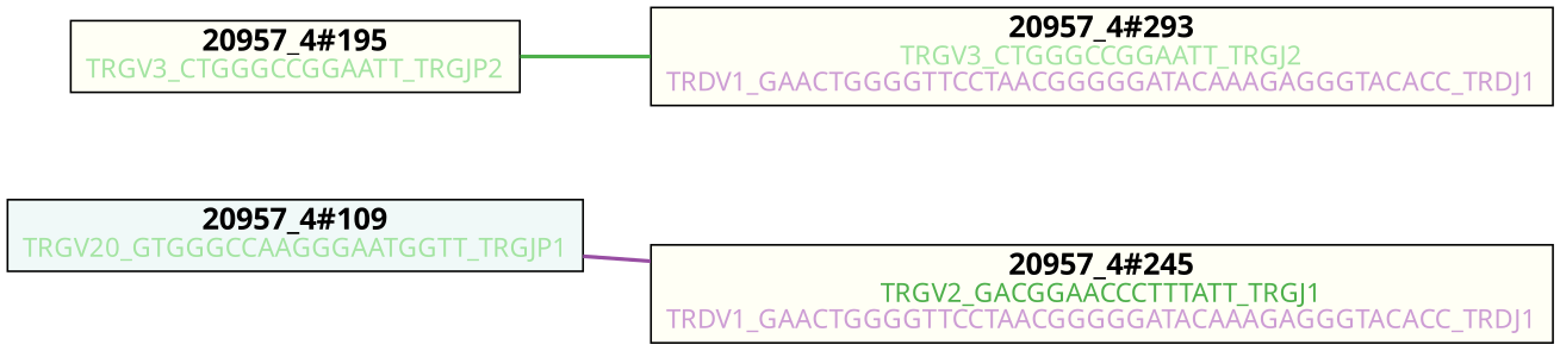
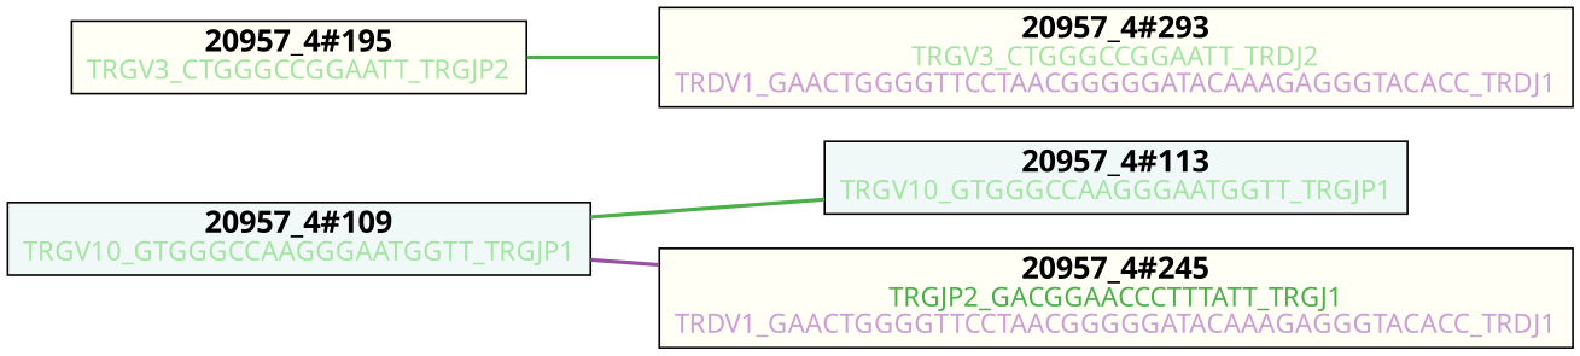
  graph {
    rankdir=LR
    node [fillcolor="#ffffb320" fontname="helvetica neue" shape=box style=filled]
    edge [color="#4daf4a" penwidth=2 weight=1]
-   n1 [fillcolor="#8dd3c720" label=<<FONT POINT-SIZE="16"><B>20957_4#109</B></FONT><BR/><FONT COLOR = "#a4e4a2">TRGV20_GTGGGCCAAGGGAATGGTT_TRGJP1</FONT>>]
-   n3 [label=<<FONT POINT-SIZE="16"><B>20957_4#245</B></FONT><BR/><FONT COLOR = "#4daf4a">TRGV2_GACGGAACCCTTTATT_TRGJ1</FONT><BR/><FONT COLOR = "#cd9dd4">TRDV1_GAACTGGGGTTCCTAACGGGGGATACAAAGAGGGTACACC_TRDJ1</FONT>>]
+   n1 [fillcolor="#8dd3c720" label=<<FONT POINT-SIZE="16"><B>20957_4#109</B></FONT><BR/><FONT COLOR = "#a4e4a2">TRGV10_GTGGGCCAAGGGAATGGTT_TRGJP1</FONT>>]
+   n2 [fillcolor="#8dd3c720" label=<<FONT POINT-SIZE="16"><B>20957_4#113</B></FONT><BR/><FONT COLOR = "#a4e4a2">TRGV10_GTGGGCCAAGGGAATGGTT_TRGJP1</FONT>>]
+   n3 [label=<<FONT POINT-SIZE="16"><B>20957_4#245</B></FONT><BR/><FONT COLOR = "#4daf4a">TRGJP2_GACGGAACCCTTTATT_TRGJ1</FONT><BR/><FONT COLOR = "#cd9dd4">TRDV1_GAACTGGGGTTCCTAACGGGGGATACAAAGAGGGTACACC_TRDJ1</FONT>>]
    n4 [label=<<FONT POINT-SIZE="16"><B>20957_4#195</B></FONT><BR/><FONT COLOR = "#a4e4a2">TRGV3_CTGGGCCGGAATT_TRGJP2</FONT>>]
-   n5 [label=<<FONT POINT-SIZE="16"><B>20957_4#293</B></FONT><BR/><FONT COLOR = "#a4e4a2">TRGV3_CTGGGCCGGAATT_TRGJ2</FONT><BR/><FONT COLOR = "#cd9dd4">TRDV1_GAACTGGGGTTCCTAACGGGGGATACAAAGAGGGTACACC_TRDJ1</FONT>>]
+   n5 [label=<<FONT POINT-SIZE="16"><B>20957_4#293</B></FONT><BR/><FONT COLOR = "#a4e4a2">TRGV3_CTGGGCCGGAATT_TRDJ2</FONT><BR/><FONT COLOR = "#cd9dd4">TRDV1_GAACTGGGGTTCCTAACGGGGGATACAAAGAGGGTACACC_TRDJ1</FONT>>]
+   n1 -- n2
    n1 -- n3 [color="#984ea3"]
    n4 -- n5
  }
